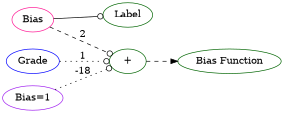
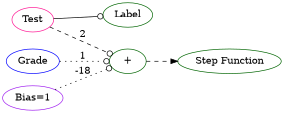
  digraph {
    rankdir=LR
    node [color=darkgreen]
    edge [arrowhead=odot style=dashed]
-   n1 [color=deeppink label=Bias]
+   n1 [color=deeppink label=Test]
    n2 [label="+"]
    n3 [label=Label]
-   n4 [label="Bias Function"]
+   n4 [label="Step Function"]
    n5 [color=blue label=Grade]
    n6 [color=purple label="Bias=1"]
    n1 -> n2 [label=2]
    n1 -> n3 [style=solid]
    n2 -> n4 [arrowhead=normal]
    n5 -> n2 [label=1 style=dotted]
    n6 -> n2 [label=-18 style=dotted]
  }
